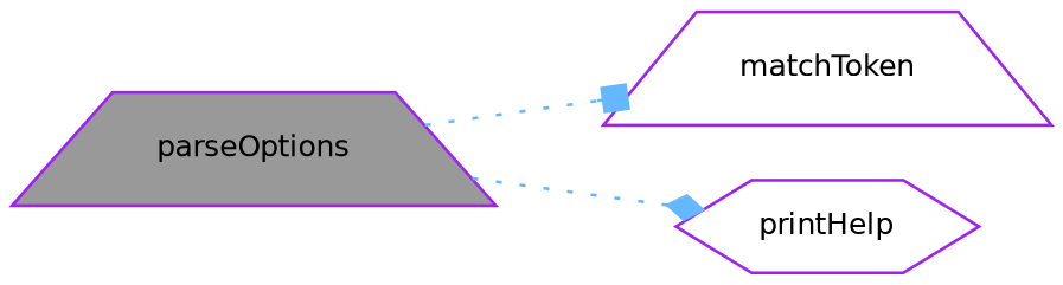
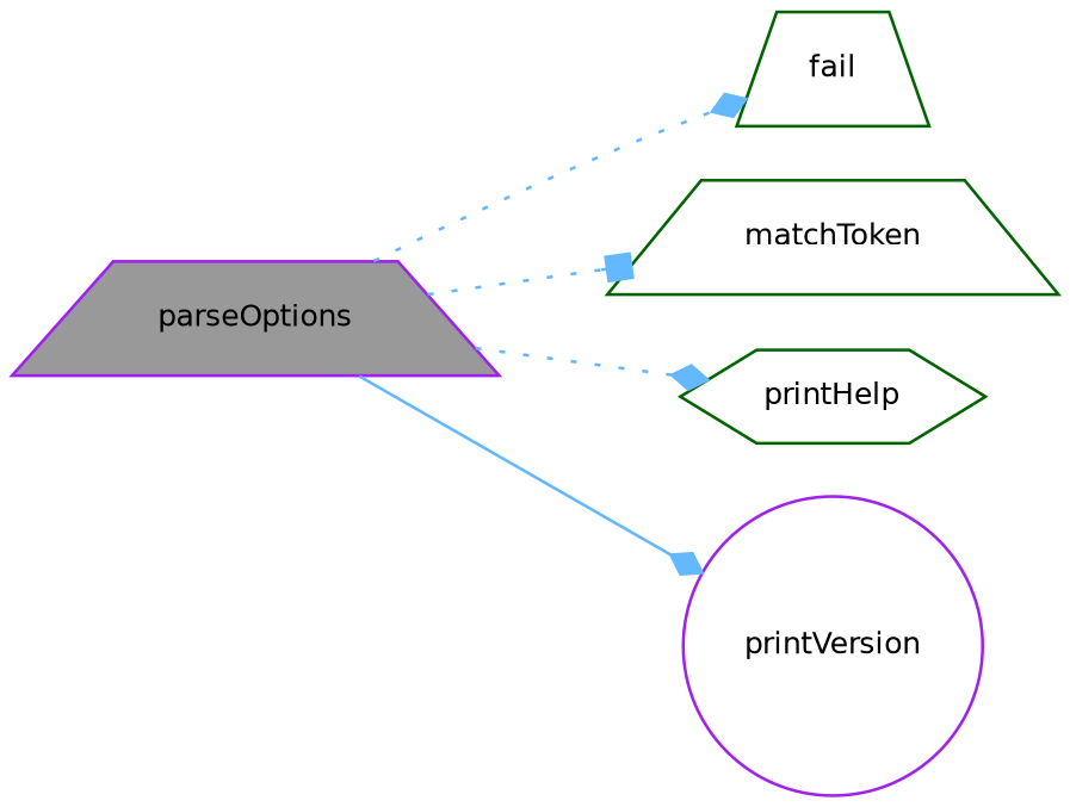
  digraph {
    rankdir=LR
    node [color=purple fillcolor=white fontname=Helvetica fontsize=10 shape=trapezium style=filled]
    edge [arrowhead=diamond color=steelblue1 fontname=Helvetica fontsize=10 labelfontname=Helvetica labelfontsize=10 style=dotted]
    n1 [fillcolor=grey60 fontcolor=black height=0.2 label=parseOptions width=0.4]
-   n3 [height=0.2 label=matchToken width=0.4]
-   n4 [height=0.2 label=printHelp shape=hexagon width=0.4]
+   n2 [color=darkgreen height=0.2 label=fail width=0.4]
+   n3 [color=darkgreen height=0.2 label=matchToken width=0.4]
+   n4 [color=darkgreen height=0.2 label=printHelp shape=hexagon width=0.4]
+   n5 [height=0.2 label=printVersion shape=circle width=0.4]
+   n1 -> n2
    n1 -> n3 [arrowhead=box]
    n1 -> n4
+   n1 -> n5 [style=solid]
  }
